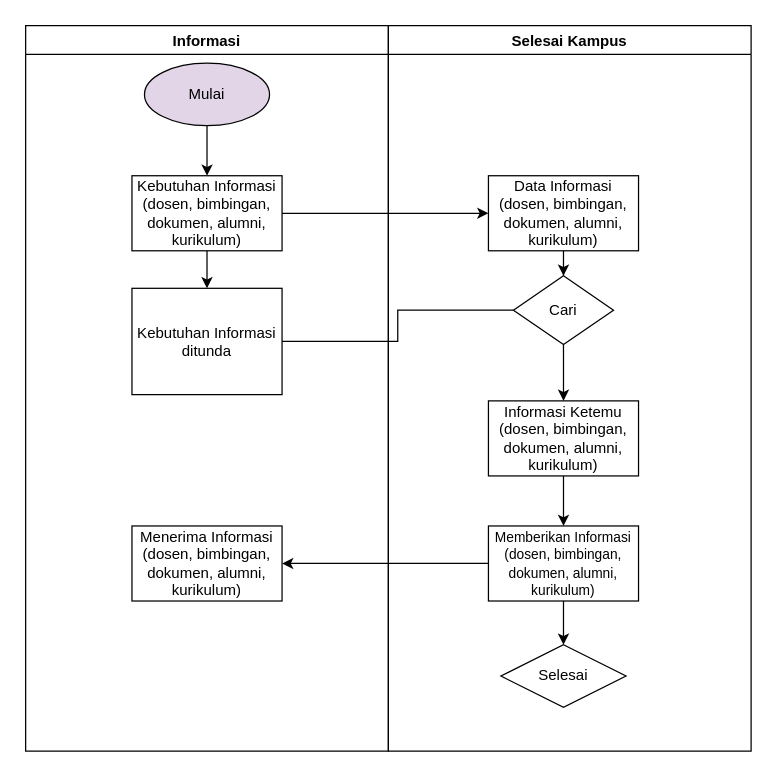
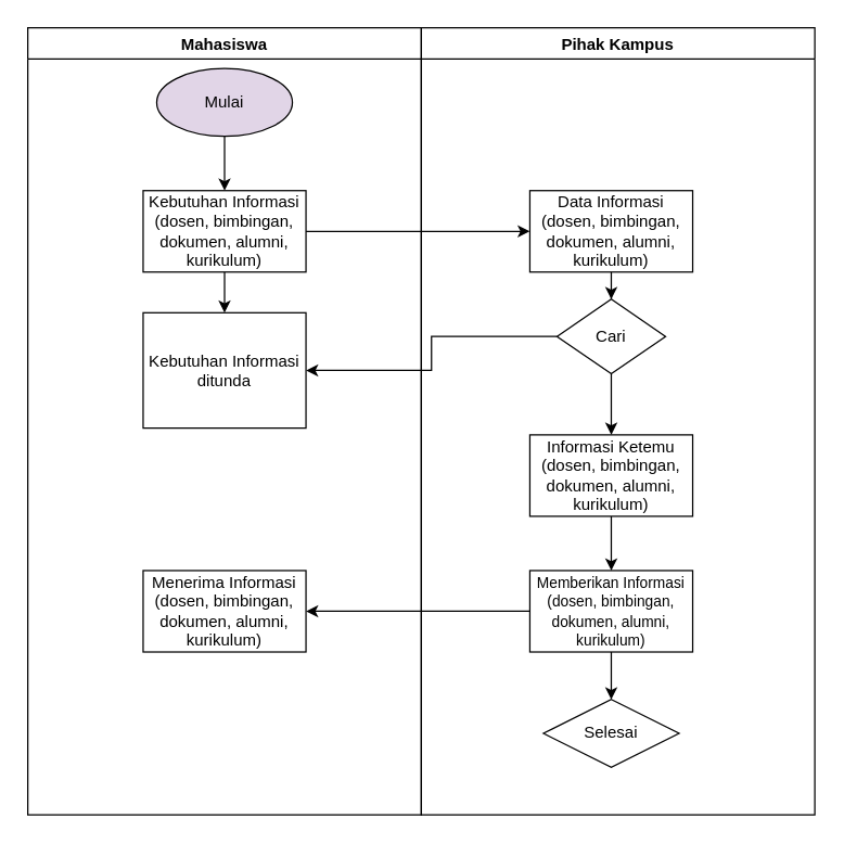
  <mxCell id="0" />
  <mxCell id="1" parent="0" />
- <mxCell id="2" value="Informasi" style="swimlane;" vertex="1" parent="1"><mxGeometry x="20" y="20" width="290" height="580" as="geometry" /></mxCell>
+ <mxCell id="2" value="Mahasiswa" style="swimlane;" vertex="1" parent="1"><mxGeometry x="20" y="20" width="290" height="580" as="geometry" /></mxCell>
  <mxCell id="3" value="" style="edgeStyle=orthogonalEdgeStyle;rounded=0;orthogonalLoop=1;jettySize=auto;html=1;fontSize=11;" edge="1" parent="2" source="4" target="7"><mxGeometry relative="1" as="geometry" /></mxCell>
  <mxCell id="4" value="Mulai" style="ellipse;whiteSpace=wrap;html=1;fillColor=#e1d5e7;" vertex="1" parent="2"><mxGeometry x="95" y="30" width="100" height="50" as="geometry" /></mxCell>
  <mxCell id="5" value="" style="edgeStyle=orthogonalEdgeStyle;rounded=0;orthogonalLoop=1;jettySize=auto;html=1;fontSize=11;" edge="1" parent="2" source="7" target="8"><mxGeometry relative="1" as="geometry" /></mxCell>
  <mxCell id="6" value="" style="edgeStyle=orthogonalEdgeStyle;rounded=0;orthogonalLoop=1;jettySize=auto;html=1;fontSize=11;" edge="1" parent="2" source="7"><mxGeometry relative="1" as="geometry"><mxPoint x="370" y="150" as="targetPoint" /></mxGeometry></mxCell>
  <mxCell id="7" value="Kebutuhan Informasi&lt;br&gt;(dosen, bimbingan, dokumen, alumni, kurikulum)" style="rounded=0;whiteSpace=wrap;html=1;" vertex="1" parent="2"><mxGeometry x="85" y="120" width="120" height="60" as="geometry" /></mxCell>
  <mxCell id="8" value="Kebutuhan Informasi ditunda" style="rounded=0;whiteSpace=wrap;html=1;" vertex="1" parent="2"><mxGeometry x="85" y="210" width="120" height="85" as="geometry" /></mxCell>
  <mxCell id="9" value="Menerima Informasi&lt;br&gt;(dosen, bimbingan, dokumen, alumni, kurikulum)" style="rounded=0;whiteSpace=wrap;html=1;" vertex="1" parent="2"><mxGeometry x="85" y="400" width="120" height="60" as="geometry" /></mxCell>
  <mxCell id="10" value="" style="edgeStyle=orthogonalEdgeStyle;rounded=0;orthogonalLoop=1;jettySize=auto;html=1;fontSize=11;" edge="1" parent="1" source="11" target="14"><mxGeometry relative="1" as="geometry" /></mxCell>
  <mxCell id="11" value="Data Informasi&lt;br&gt;(dosen, bimbingan, dokumen, alumni, kurikulum)" style="rounded=0;whiteSpace=wrap;html=1;" vertex="1" parent="1"><mxGeometry x="390" y="140" width="120" height="60" as="geometry" /></mxCell>
  <mxCell id="12" value="" style="edgeStyle=orthogonalEdgeStyle;rounded=0;orthogonalLoop=1;jettySize=auto;html=1;fontSize=11;" edge="1" parent="1" source="14" target="16"><mxGeometry relative="1" as="geometry" /></mxCell>
- <mxCell id="13" value="" style="edgeStyle=orthogonalEdgeStyle;rounded=0;orthogonalLoop=1;jettySize=auto;html=1;fontSize=11;entryX=1;entryY=0.5;entryDx=0;entryDy=0;endArrow=none;" edge="1" parent="1" source="14" target="8"><mxGeometry relative="1" as="geometry"><mxPoint x="330" y="260" as="targetPoint" /></mxGeometry></mxCell>
+ <mxCell id="13" value="" style="edgeStyle=orthogonalEdgeStyle;rounded=0;orthogonalLoop=1;jettySize=auto;html=1;fontSize=11;entryX=1;entryY=0.5;entryDx=0;entryDy=0;" edge="1" parent="1" source="14" target="8"><mxGeometry relative="1" as="geometry"><mxPoint x="330" y="260" as="targetPoint" /></mxGeometry></mxCell>
  <mxCell id="14" value="Cari" style="rhombus;whiteSpace=wrap;html=1;" vertex="1" parent="1"><mxGeometry x="410" y="220" width="80" height="55" as="geometry" /></mxCell>
  <mxCell id="15" value="" style="edgeStyle=orthogonalEdgeStyle;rounded=0;orthogonalLoop=1;jettySize=auto;html=1;fontSize=11;" edge="1" parent="1" source="16" target="19"><mxGeometry relative="1" as="geometry" /></mxCell>
  <mxCell id="16" value="Informasi Ketemu&lt;br&gt;(dosen, bimbingan, dokumen, alumni, kurikulum)" style="rounded=0;whiteSpace=wrap;html=1;" vertex="1" parent="1"><mxGeometry x="390" y="320" width="120" height="60" as="geometry" /></mxCell>
  <mxCell id="17" value="" style="edgeStyle=orthogonalEdgeStyle;rounded=0;orthogonalLoop=1;jettySize=auto;html=1;fontSize=11;" edge="1" parent="1" source="19" target="21"><mxGeometry relative="1" as="geometry" /></mxCell>
  <mxCell id="18" value="" style="edgeStyle=orthogonalEdgeStyle;rounded=0;orthogonalLoop=1;jettySize=auto;html=1;fontSize=11;entryX=1;entryY=0.5;entryDx=0;entryDy=0;" edge="1" parent="1" source="19" target="9"><mxGeometry relative="1" as="geometry"><mxPoint x="290" y="450" as="targetPoint" /></mxGeometry></mxCell>
  <mxCell id="19" value="&lt;font style=&quot;font-size: 11px&quot;&gt;Memberikan Informasi&lt;br&gt;(dosen, bimbingan, dokumen, alumni, kurikulum)&lt;/font&gt;" style="rounded=0;whiteSpace=wrap;html=1;" vertex="1" parent="1"><mxGeometry x="390" y="420" width="120" height="60" as="geometry" /></mxCell>
- <mxCell id="20" value="Selesai Kampus" style="swimlane;" vertex="1" parent="1"><mxGeometry x="310" y="20" width="290" height="580" as="geometry" /></mxCell>
+ <mxCell id="20" value="Pihak Kampus" style="swimlane;" vertex="1" parent="1"><mxGeometry x="310" y="20" width="290" height="580" as="geometry" /></mxCell>
  <mxCell id="21" value="Selesai" style="rhombus;whiteSpace=wrap;html=1;" vertex="1" parent="20"><mxGeometry x="90" y="495" width="100" height="50" as="geometry" /></mxCell>
